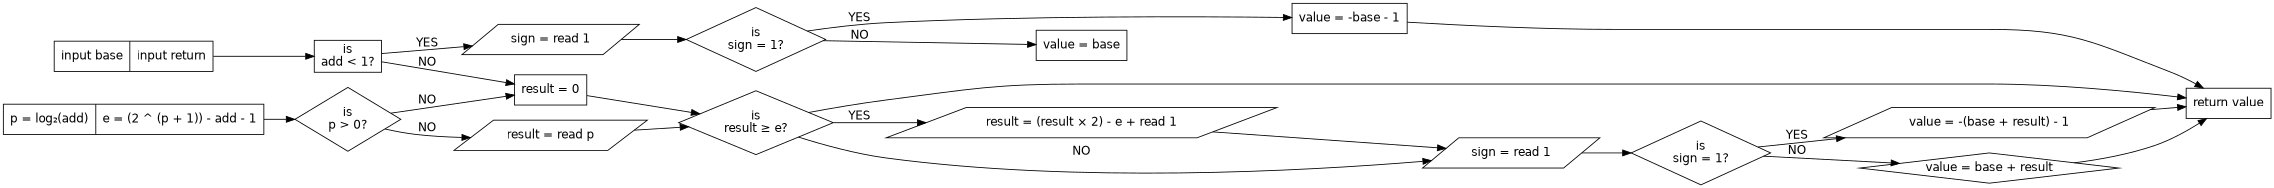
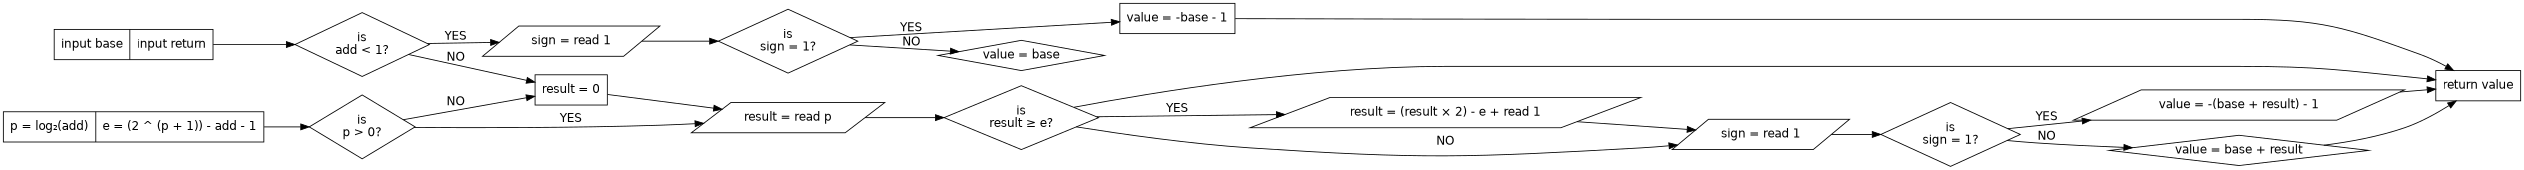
  digraph {
    rankdir=LR
    node [fontname=DejaVuSans shape=diamond]
    edge [fontname=DejaVuSans]
    n1 [label="{input base|input return}" shape=record]
-   n2 [label="is\nadd < 1?" shape=box]
+   n2 [label="is\nadd < 1?"]
    n3 [label="sign = read 1" shape=parallelogram]
    n4 [label="result = 0" shape=box]
    n5 [label="{return value}" shape=record]
    n6 [label="is\nsign = 1?"]
    n7 [label="{p = log₂(add)|e = (2 ^ (p + 1)) - add - 1}" shape=record]
    n8 [label="is\np > 0?"]
    n9 [label="value = -base - 1" shape=box]
-   n10 [label="value = base" shape=box]
+   n10 [label="value = base"]
    n11 [label="result = read p" shape=parallelogram]
    n12 [label="is\nresult ≥ e?"]
    n13 [label="result = (result × 2) - e + read 1" shape=parallelogram]
    n14 [label="sign = read 1" shape=parallelogram]
    n15 [label="is\nsign = 1?"]
    n16 [label="value = -(base + result) - 1" shape=parallelogram]
    n17 [label="value = base + result"]
    n1 -> n2
    n2 -> n3 [label=YES]
    n2 -> n4 [label=NO]
    n3 -> n6
-   n4 -> n12
+   n4 -> n11
    n6 -> n9 [label=YES]
    n6 -> n10 [label=NO]
    n7 -> n8
    n8 -> n4 [label=NO]
-   n8 -> n11 [label=NO]
+   n8 -> n11 [label=YES]
    n9 -> n5
    n11 -> n12
    n12 -> n5
    n12 -> n13 [label=YES]
    n12 -> n14 [label=NO]
    n13 -> n14
    n14 -> n15
    n15 -> n16 [label=YES]
    n15 -> n17 [label=NO]
    n16 -> n5
    n17 -> n5
  }
